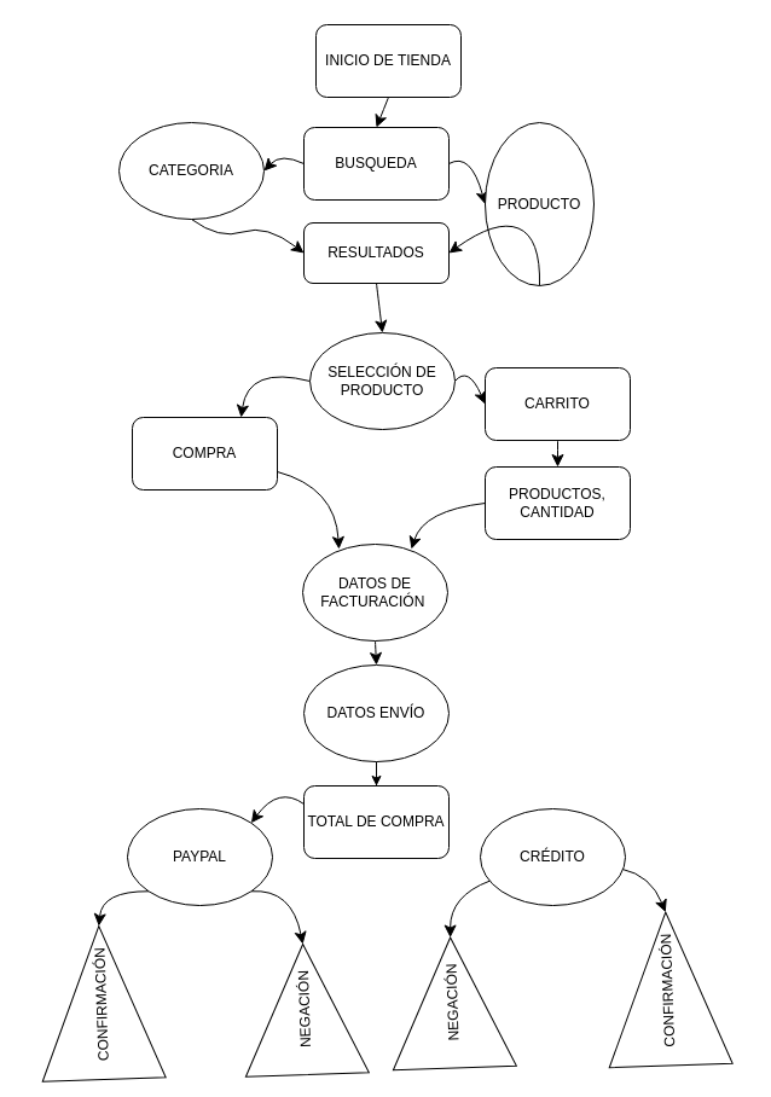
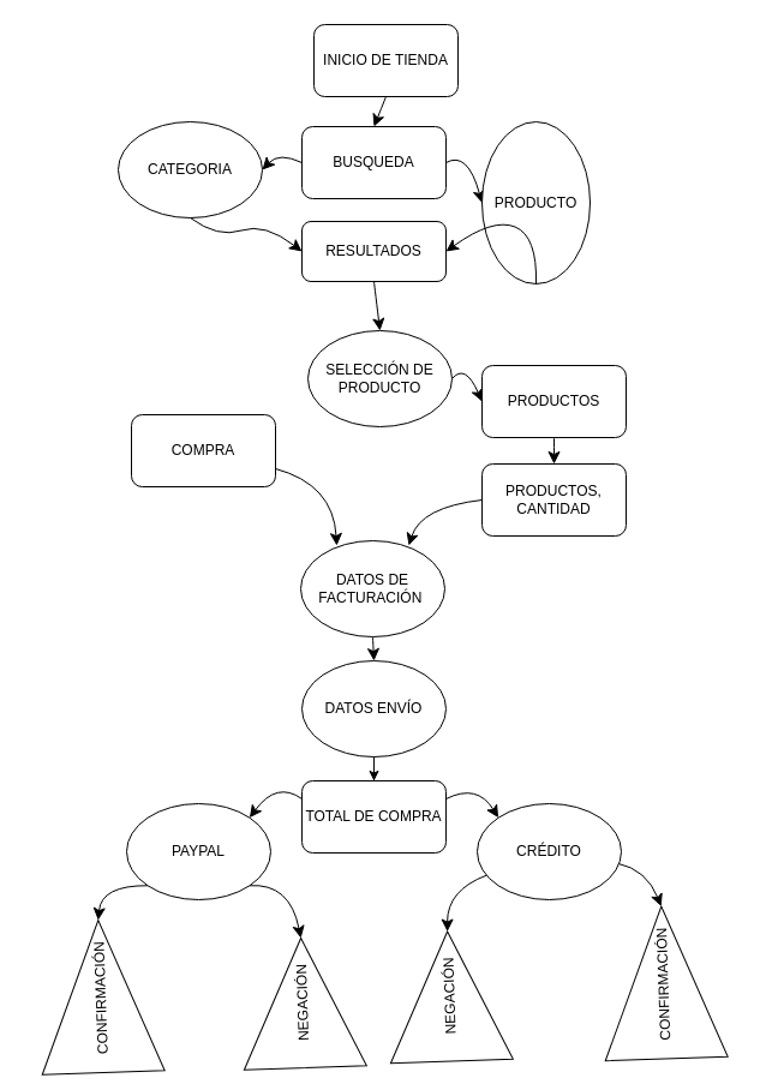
  <mxCell id="0" />
  <mxCell id="1" parent="0" />
  <mxCell id="2" value="CATEGORIA" style="ellipse;whiteSpace=wrap;html=1;" parent="1" vertex="1"><mxGeometry x="98" y="101" width="120" height="80" as="geometry" /></mxCell>
  <mxCell id="3" style="edgeStyle=none;curved=1;rounded=0;orthogonalLoop=1;jettySize=auto;html=1;exitX=0.5;exitY=1;exitDx=0;exitDy=0;entryX=0.5;entryY=0;entryDx=0;entryDy=0;fontSize=12;startSize=8;endSize=8;" parent="1" source="4" target="5" edge="1"><mxGeometry relative="1" as="geometry" /></mxCell>
  <mxCell id="4" value="INICIO DE TIENDA" style="rounded=1;whiteSpace=wrap;html=1;" parent="1" vertex="1"><mxGeometry x="261" y="20" width="120" height="60" as="geometry" /></mxCell>
  <mxCell id="5" value="BUSQUEDA" style="rounded=1;whiteSpace=wrap;html=1;" parent="1" vertex="1"><mxGeometry x="251" y="105" width="120" height="60" as="geometry" /></mxCell>
  <mxCell id="6" value="" style="endArrow=classic;html=1;rounded=0;fontSize=12;startSize=8;endSize=8;curved=1;exitX=0;exitY=0.5;exitDx=0;exitDy=0;entryX=1;entryY=0.5;entryDx=0;entryDy=0;" parent="1" source="5" target="2" edge="1"><mxGeometry width="50" height="50" relative="1" as="geometry"><mxPoint x="219" y="234" as="sourcePoint" /><mxPoint x="269" y="184" as="targetPoint" /><Array as="points"><mxPoint x="232" y="126" /></Array></mxGeometry></mxCell>
  <mxCell id="7" value="" style="endArrow=classic;html=1;rounded=0;fontSize=12;startSize=8;endSize=8;curved=1;exitX=1;exitY=0.5;exitDx=0;exitDy=0;entryX=0;entryY=0.5;entryDx=0;entryDy=0;" parent="1" source="5" target="8" edge="1"><mxGeometry width="50" height="50" relative="1" as="geometry"><mxPoint x="229" y="244" as="sourcePoint" /><mxPoint x="430" y="141" as="targetPoint" /><Array as="points"><mxPoint x="389" y="125" /></Array></mxGeometry></mxCell>
  <mxCell id="8" value="PRODUCTO" style="ellipse;whiteSpace=wrap;html=1;" parent="1" vertex="1"><mxGeometry x="401" y="101" width="90" height="135" as="geometry" /></mxCell>
  <mxCell id="9" value="CONFIRMACIÓN&amp;nbsp;" style="triangle;whiteSpace=wrap;html=1;rotation=-92;" parent="1" vertex="1"><mxGeometry x="489" y="767" width="127" height="102" as="geometry" /></mxCell>
- <mxCell id="10" value="CARRITO" style="rounded=1;whiteSpace=wrap;html=1;" parent="1" vertex="1"><mxGeometry x="401" y="304" width="120" height="60" as="geometry" /></mxCell>
+ <mxCell id="10" value="PRODUCTOS" style="rounded=1;whiteSpace=wrap;html=1;" parent="1" vertex="1"><mxGeometry x="401" y="304" width="120" height="60" as="geometry" /></mxCell>
  <mxCell id="11" style="edgeStyle=none;curved=1;rounded=0;orthogonalLoop=1;jettySize=auto;html=1;exitX=1;exitY=0.75;exitDx=0;exitDy=0;entryX=0.25;entryY=0;entryDx=0;entryDy=0;fontSize=12;startSize=8;endSize=8;" parent="1" source="12" edge="1"><mxGeometry relative="1" as="geometry"><Array as="points"><mxPoint x="277" y="403" /></Array><mxPoint x="280" y="454" as="targetPoint" /></mxGeometry></mxCell>
  <mxCell id="12" value="COMPRA" style="rounded=1;whiteSpace=wrap;html=1;" parent="1" vertex="1"><mxGeometry x="109" y="345" width="120" height="60" as="geometry" /></mxCell>
  <mxCell id="13" style="edgeStyle=none;curved=1;rounded=0;orthogonalLoop=1;jettySize=auto;html=1;exitX=0.5;exitY=1;exitDx=0;exitDy=0;entryX=0.5;entryY=0;entryDx=0;entryDy=0;fontSize=12;startSize=8;endSize=8;" parent="1" source="14" target="38" edge="1"><mxGeometry relative="1" as="geometry" /></mxCell>
  <mxCell id="14" value="RESULTADOS" style="rounded=1;whiteSpace=wrap;html=1;" parent="1" vertex="1"><mxGeometry x="251" y="184" width="120" height="50" as="geometry" /></mxCell>
  <mxCell id="15" value="" style="endArrow=classic;html=1;rounded=0;fontSize=12;startSize=8;endSize=8;curved=1;entryX=1;entryY=0.5;entryDx=0;entryDy=0;exitX=0.5;exitY=1;exitDx=0;exitDy=0;" parent="1" source="8" target="14" edge="1"><mxGeometry width="50" height="50" relative="1" as="geometry"><mxPoint x="353" y="198" as="sourcePoint" /><mxPoint x="403" y="148" as="targetPoint" /><Array as="points"><mxPoint x="447" y="196" /><mxPoint x="410" y="181" /></Array></mxGeometry></mxCell>
  <mxCell id="16" value="" style="endArrow=classic;html=1;rounded=0;fontSize=12;startSize=8;endSize=8;curved=1;exitX=0.5;exitY=1;exitDx=0;exitDy=0;entryX=0;entryY=0.5;entryDx=0;entryDy=0;" parent="1" source="2" target="14" edge="1"><mxGeometry width="50" height="50" relative="1" as="geometry"><mxPoint x="353" y="198" as="sourcePoint" /><mxPoint x="403" y="148" as="targetPoint" /><Array as="points"><mxPoint x="181" y="198" /><mxPoint x="220" y="185" /></Array></mxGeometry></mxCell>
  <mxCell id="17" style="edgeStyle=none;curved=1;rounded=0;orthogonalLoop=1;jettySize=auto;html=1;exitX=0;exitY=0.5;exitDx=0;exitDy=0;entryX=0.75;entryY=0;entryDx=0;entryDy=0;fontSize=12;startSize=8;endSize=8;" parent="1" source="18" edge="1"><mxGeometry relative="1" as="geometry"><Array as="points"><mxPoint x="350" y="422" /></Array><mxPoint x="340" y="454" as="targetPoint" /></mxGeometry></mxCell>
  <mxCell id="18" value="PRODUCTOS, CANTIDAD" style="rounded=1;whiteSpace=wrap;html=1;" parent="1" vertex="1"><mxGeometry x="401" y="386" width="120" height="60" as="geometry" /></mxCell>
  <mxCell id="19" style="edgeStyle=none;curved=1;rounded=0;orthogonalLoop=1;jettySize=auto;html=1;exitX=0.5;exitY=1;exitDx=0;exitDy=0;entryX=0.5;entryY=0;entryDx=0;entryDy=0;fontSize=12;startSize=8;endSize=8;" parent="1" source="10" target="18" edge="1"><mxGeometry relative="1" as="geometry"><mxPoint x="321" y="62" as="sourcePoint" /><mxPoint x="321" y="107" as="targetPoint" /></mxGeometry></mxCell>
  <mxCell id="20" style="edgeStyle=none;curved=1;rounded=0;orthogonalLoop=1;jettySize=auto;html=1;exitX=0.5;exitY=1;exitDx=0;exitDy=0;entryX=0.5;entryY=0;entryDx=0;entryDy=0;fontSize=12;startSize=8;endSize=8;" parent="1" source="21" target="23" edge="1"><mxGeometry relative="1" as="geometry" /></mxCell>
  <mxCell id="21" value="DATOS DE FACTURACIÓN&amp;nbsp;" style="ellipse;whiteSpace=wrap;html=1;" parent="1" vertex="1"><mxGeometry x="250" y="450" width="120" height="80" as="geometry" /></mxCell>
  <mxCell id="22" style="edgeStyle=orthogonalEdgeStyle;rounded=0;orthogonalLoop=1;jettySize=auto;html=1;exitX=0.5;exitY=1;exitDx=0;exitDy=0;" edge="1" parent="1" source="23" target="24"><mxGeometry relative="1" as="geometry" /></mxCell>
  <mxCell id="23" value="DATOS ENVÍO" style="ellipse;whiteSpace=wrap;html=1;" parent="1" vertex="1"><mxGeometry x="251" y="550" width="120" height="80" as="geometry" /></mxCell>
  <mxCell id="24" value="TOTAL DE COMPRA" style="rounded=1;whiteSpace=wrap;html=1;" parent="1" vertex="1"><mxGeometry x="251" y="650" width="120" height="60" as="geometry" /></mxCell>
  <mxCell id="25" style="edgeStyle=none;curved=1;rounded=0;orthogonalLoop=1;jettySize=auto;html=1;exitX=0.975;exitY=0.622;exitDx=0;exitDy=0;entryX=1;entryY=0.5;entryDx=0;entryDy=0;fontSize=12;startSize=8;endSize=8;exitPerimeter=0;" parent="1" source="27" target="9" edge="1"><mxGeometry relative="1" as="geometry"><Array as="points"><mxPoint x="538" y="724" /></Array></mxGeometry></mxCell>
  <mxCell id="26" value="" style="edgeStyle=none;curved=1;rounded=0;orthogonalLoop=1;jettySize=auto;html=1;fontSize=12;startSize=8;endSize=8;entryX=1;entryY=0.5;entryDx=0;entryDy=0;" parent="1" source="27" target="35" edge="1"><mxGeometry relative="1" as="geometry"><Array as="points"><mxPoint x="372" y="741" /></Array></mxGeometry></mxCell>
  <mxCell id="27" value="CRÉDITO" style="ellipse;whiteSpace=wrap;html=1;" parent="1" vertex="1"><mxGeometry x="397" y="669" width="120" height="80" as="geometry" /></mxCell>
  <mxCell id="28" style="edgeStyle=none;curved=1;rounded=0;orthogonalLoop=1;jettySize=auto;html=1;exitX=0;exitY=1;exitDx=0;exitDy=0;entryX=1;entryY=0.5;entryDx=0;entryDy=0;fontSize=12;startSize=8;endSize=8;" parent="1" source="30" target="34" edge="1"><mxGeometry relative="1" as="geometry"><Array as="points"><mxPoint x="84" y="737" /></Array></mxGeometry></mxCell>
  <mxCell id="29" style="edgeStyle=none;curved=1;rounded=0;orthogonalLoop=1;jettySize=auto;html=1;exitX=1;exitY=1;exitDx=0;exitDy=0;entryX=1;entryY=0.5;entryDx=0;entryDy=0;fontSize=12;startSize=8;endSize=8;" parent="1" source="30" target="33" edge="1"><mxGeometry relative="1" as="geometry"><Array as="points"><mxPoint x="241" y="735" /></Array></mxGeometry></mxCell>
  <mxCell id="30" value="PAYPAL" style="ellipse;whiteSpace=wrap;html=1;" parent="1" vertex="1"><mxGeometry x="105" y="669" width="120" height="80" as="geometry" /></mxCell>
  <mxCell id="31" style="edgeStyle=none;curved=1;rounded=0;orthogonalLoop=1;jettySize=auto;html=1;exitX=0;exitY=0.25;exitDx=0;exitDy=0;entryX=1;entryY=0;entryDx=0;entryDy=0;fontSize=12;startSize=8;endSize=8;" parent="1" source="24" target="30" edge="1"><mxGeometry relative="1" as="geometry"><mxPoint x="321" y="631" as="sourcePoint" /><mxPoint x="321" y="660" as="targetPoint" /><Array as="points"><mxPoint x="230" y="650" /></Array></mxGeometry></mxCell>
+ <mxCell id="32" style="edgeStyle=none;curved=1;rounded=0;orthogonalLoop=1;jettySize=auto;html=1;exitX=1;exitY=0.25;exitDx=0;exitDy=0;fontSize=12;startSize=8;endSize=8;entryX=0;entryY=0;entryDx=0;entryDy=0;" parent="1" source="24" target="27" edge="1"><mxGeometry relative="1" as="geometry"><mxPoint x="331" y="641" as="sourcePoint" /><mxPoint x="423" y="650" as="targetPoint" /><Array as="points"><mxPoint x="397" y="652" /></Array></mxGeometry></mxCell>
  <mxCell id="33" value="NEGACIÓN" style="triangle;whiteSpace=wrap;html=1;rotation=-92;" parent="1" vertex="1"><mxGeometry x="198" y="784" width="108" height="102" as="geometry" /></mxCell>
  <mxCell id="34" value="CONFIRMACIÓN&amp;nbsp;" style="triangle;whiteSpace=wrap;html=1;rotation=-92;" parent="1" vertex="1"><mxGeometry x="20" y="778.51" width="127" height="102" as="geometry" /></mxCell>
  <mxCell id="35" value="NEGACIÓN" style="triangle;whiteSpace=wrap;html=1;rotation=-92;" parent="1" vertex="1"><mxGeometry x="320" y="778.51" width="108" height="102" as="geometry" /></mxCell>
  <mxCell id="36" style="edgeStyle=none;curved=1;rounded=0;orthogonalLoop=1;jettySize=auto;html=1;exitX=1;exitY=0.5;exitDx=0;exitDy=0;entryX=0;entryY=0.5;entryDx=0;entryDy=0;fontSize=12;startSize=8;endSize=8;" parent="1" source="38" target="10" edge="1"><mxGeometry relative="1" as="geometry"><Array as="points"><mxPoint x="387" y="302" /></Array></mxGeometry></mxCell>
- <mxCell id="37" style="edgeStyle=none;curved=1;rounded=0;orthogonalLoop=1;jettySize=auto;html=1;exitX=0;exitY=0.5;exitDx=0;exitDy=0;entryX=0.75;entryY=0;entryDx=0;entryDy=0;fontSize=12;startSize=8;endSize=8;" parent="1" source="38" target="12" edge="1"><mxGeometry relative="1" as="geometry"><Array as="points"><mxPoint x="205" y="302" /></Array></mxGeometry></mxCell>
  <mxCell id="38" value="SELECCIÓN DE PRODUCTO" style="ellipse;whiteSpace=wrap;html=1;" parent="1" vertex="1"><mxGeometry x="256" y="275" width="120" height="80" as="geometry" /></mxCell>
